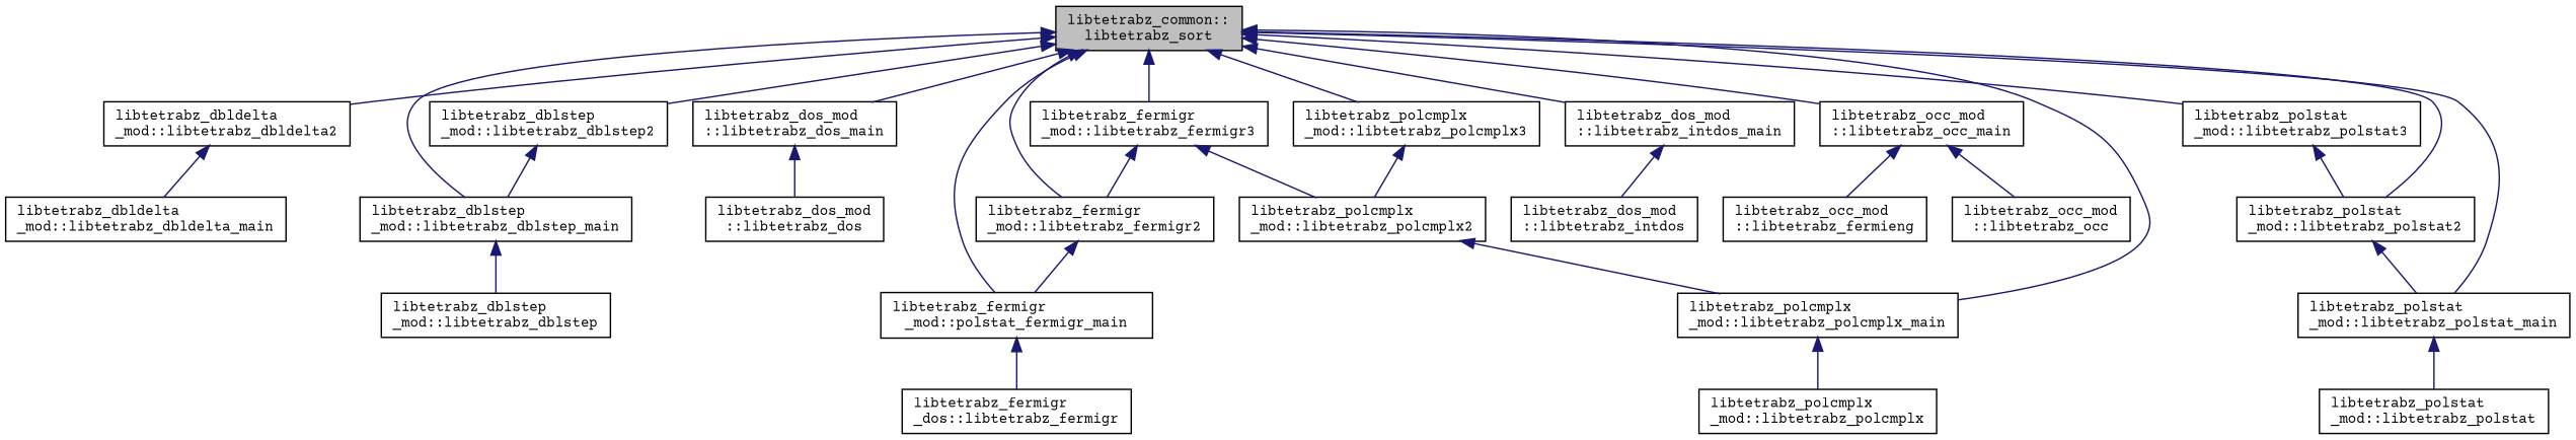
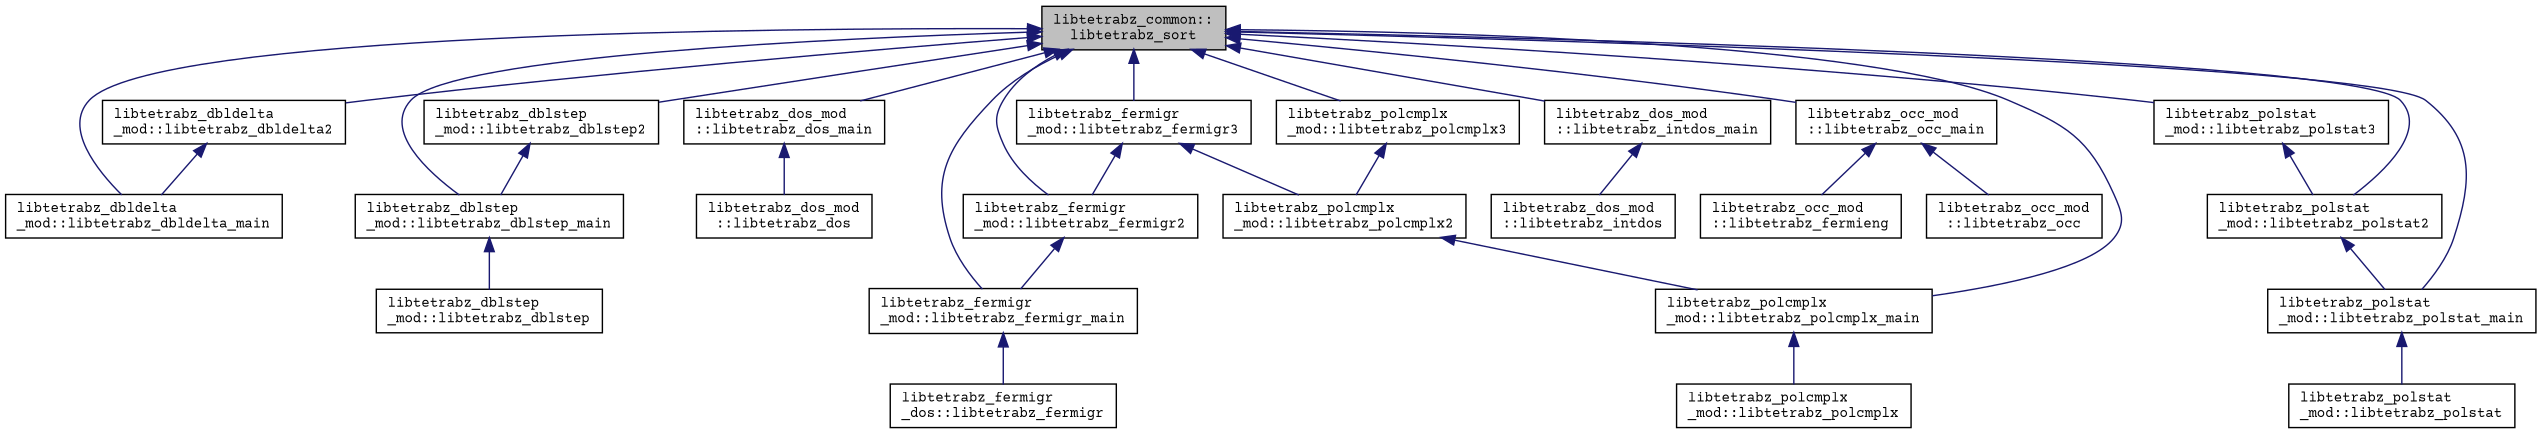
  digraph {
    fontname="Courier Prime"
    rankdir=TB
    node [color=black fillcolor=white fontname="Courier Prime" fontsize=10 shape=record style=filled]
    edge [color=midnightblue dir=back fontname="Courier Prime" fontsize=10 labelfontname=Helvetica labelfontsize=10 style=solid]
    n1 [fillcolor=grey75 fontcolor=black height=0.2 label="libtetrabz_common::\llibtetrabz_sort" width=0.4]
    n2 [height=0.2 label="libtetrabz_dbldelta\l_mod::libtetrabz_dbldelta2" width=0.4]
    n3 [height=0.2 label="libtetrabz_dbldelta\l_mod::libtetrabz_dbldelta_main" width=0.4]
    n4 [height=0.2 label="libtetrabz_dblstep\l_mod::libtetrabz_dblstep2" width=0.4]
    n5 [height=0.2 label="libtetrabz_dblstep\l_mod::libtetrabz_dblstep_main" width=0.4]
    n6 [height=0.2 label="libtetrabz_dos_mod\l::libtetrabz_dos_main" width=0.4]
    n7 [height=0.2 label="libtetrabz_fermigr\l_mod::libtetrabz_fermigr2" width=0.4]
-   n8 [height=0.2 label="libtetrabz_fermigr\l_mod::polstat_fermigr_main" width=0.4]
+   n8 [height=0.2 label="libtetrabz_fermigr\l_mod::libtetrabz_fermigr_main" width=0.4]
    n9 [height=0.2 label="libtetrabz_fermigr\l_mod::libtetrabz_fermigr3" width=0.4]
    n10 [height=0.2 label="libtetrabz_dos_mod\l::libtetrabz_intdos_main" width=0.4]
    n11 [height=0.2 label="libtetrabz_occ_mod\l::libtetrabz_occ_main" width=0.4]
    n12 [height=0.2 label="libtetrabz_polcmplx\l_mod::libtetrabz_polcmplx_main" width=0.4]
    n13 [height=0.2 label="libtetrabz_polcmplx\l_mod::libtetrabz_polcmplx3" width=0.4]
    n14 [height=0.2 label="libtetrabz_polstat\l_mod::libtetrabz_polstat2" width=0.4]
    n15 [height=0.2 label="libtetrabz_polstat\l_mod::libtetrabz_polstat_main" width=0.4]
    n16 [height=0.2 label="libtetrabz_polstat\l_mod::libtetrabz_polstat3" width=0.4]
    n17 [height=0.2 label="libtetrabz_dblstep\l_mod::libtetrabz_dblstep" width=0.4]
    n18 [height=0.2 label="libtetrabz_dos_mod\l::libtetrabz_dos" width=0.4]
    n19 [height=0.2 label="libtetrabz_fermigr\l_dos::libtetrabz_fermigr" width=0.4]
    n20 [height=0.2 label="libtetrabz_polcmplx\l_mod::libtetrabz_polcmplx2" width=0.4]
    n21 [height=0.2 label="libtetrabz_dos_mod\l::libtetrabz_intdos" width=0.4]
    n22 [height=0.2 label="libtetrabz_occ_mod\l::libtetrabz_fermieng" width=0.4]
    n23 [height=0.2 label="libtetrabz_occ_mod\l::libtetrabz_occ" width=0.4]
    n24 [height=0.2 label="libtetrabz_polcmplx\l_mod::libtetrabz_polcmplx" width=0.4]
    n25 [height=0.2 label="libtetrabz_polstat\l_mod::libtetrabz_polstat" width=0.4]
    n1 -> n2
+   n1 -> n3
    n1 -> n4
    n1 -> n5
    n1 -> n6
    n1 -> n7
    n1 -> n8
    n1 -> n9
    n1 -> n10
    n1 -> n11
    n1 -> n12
    n1 -> n13
    n1 -> n14
    n1 -> n15
    n1 -> n16
    n2 -> n3
    n4 -> n5
    n5 -> n17
    n6 -> n18
    n7 -> n8
    n8 -> n19
    n9 -> n7
    n9 -> n20
    n10 -> n21
    n11 -> n22
    n11 -> n23
    n12 -> n24
    n13 -> n20
    n14 -> n15
    n15 -> n25
    n16 -> n14
    n20 -> n12
  }
